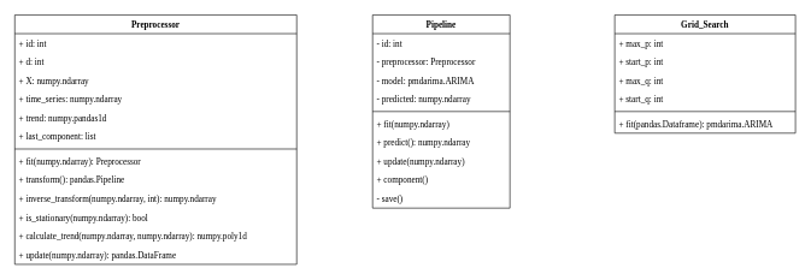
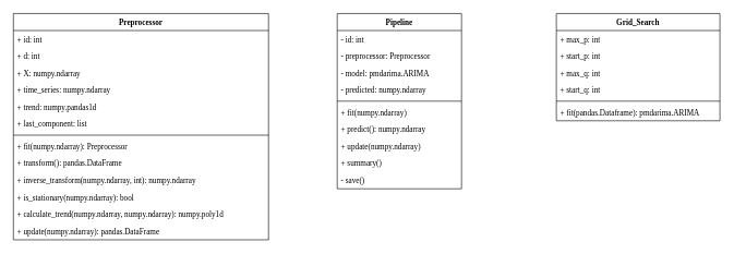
  <mxCell id="0" />
  <mxCell id="1" parent="0" />
  <mxCell id="2" value="Preprocessor" style="swimlane;fontStyle=1;align=center;verticalAlign=top;childLayout=stackLayout;horizontal=1;startSize=26;horizontalStack=0;resizeParent=1;resizeParentMax=0;resizeLast=0;collapsible=1;marginBottom=0;fillColor=#FFFFFF;fontFamily=Ubuntu Mono;" parent="1" vertex="1"><mxGeometry x="20" y="20" width="390" height="346" as="geometry"><mxRectangle x="150" y="96" width="100" height="26" as="alternateBounds" /></mxGeometry></mxCell>
  <mxCell id="3" value="+ id: int" style="text;strokeColor=none;fillColor=none;align=left;verticalAlign=top;spacingLeft=4;spacingRight=4;overflow=hidden;rotatable=0;points=[[0,0.5],[1,0.5]];portConstraint=eastwest;fontFamily=Ubuntu Mono;" parent="2" vertex="1"><mxGeometry y="26" width="390" height="26" as="geometry" /></mxCell>
  <mxCell id="4" value="+ d: int" style="text;strokeColor=none;fillColor=none;align=left;verticalAlign=top;spacingLeft=4;spacingRight=4;overflow=hidden;rotatable=0;points=[[0,0.5],[1,0.5]];portConstraint=eastwest;fontFamily=Ubuntu Mono;" parent="2" vertex="1"><mxGeometry y="52" width="390" height="26" as="geometry" /></mxCell>
  <mxCell id="5" value="+ X: numpy.ndarray" style="text;strokeColor=none;fillColor=none;align=left;verticalAlign=top;spacingLeft=4;spacingRight=4;overflow=hidden;rotatable=0;points=[[0,0.5],[1,0.5]];portConstraint=eastwest;fontFamily=Ubuntu Mono;" parent="2" vertex="1"><mxGeometry y="78" width="390" height="26" as="geometry" /></mxCell>
  <mxCell id="6" value="+ time_series: numpy.ndarray" style="text;strokeColor=none;fillColor=none;align=left;verticalAlign=top;spacingLeft=4;spacingRight=4;overflow=hidden;rotatable=0;points=[[0,0.5],[1,0.5]];portConstraint=eastwest;fontFamily=Ubuntu Mono;" parent="2" vertex="1"><mxGeometry y="104" width="390" height="26" as="geometry" /></mxCell>
  <mxCell id="7" value="+ trend: numpy.pandas1d" style="text;strokeColor=none;fillColor=none;align=left;verticalAlign=top;spacingLeft=4;spacingRight=4;overflow=hidden;rotatable=0;points=[[0,0.5],[1,0.5]];portConstraint=eastwest;fontFamily=Ubuntu Mono;" parent="2" vertex="1"><mxGeometry y="130" width="390" height="26" as="geometry" /></mxCell>
  <mxCell id="8" value="+ last_component: list" style="text;strokeColor=none;fillColor=none;align=left;verticalAlign=top;spacingLeft=4;spacingRight=4;overflow=hidden;rotatable=0;points=[[0,0.5],[1,0.5]];portConstraint=eastwest;fontFamily=Ubuntu Mono;" parent="2" vertex="1"><mxGeometry y="156" width="390" height="26" as="geometry" /></mxCell>
  <mxCell id="9" value="" style="line;strokeWidth=1;fillColor=none;align=left;verticalAlign=middle;spacingTop=-1;spacingLeft=3;spacingRight=3;rotatable=0;labelPosition=right;points=[];portConstraint=eastwest;" parent="2" vertex="1"><mxGeometry y="182" width="390" height="8" as="geometry" /></mxCell>
  <mxCell id="10" value="+ fit(numpy.ndarray): Preprocessor" style="text;strokeColor=none;fillColor=none;align=left;verticalAlign=top;spacingLeft=4;spacingRight=4;overflow=hidden;rotatable=0;points=[[0,0.5],[1,0.5]];portConstraint=eastwest;fontFamily=Ubuntu Mono;" parent="2" vertex="1"><mxGeometry y="190" width="390" height="26" as="geometry" /></mxCell>
- <mxCell id="11" value="+ transform(): pandas.Pipeline" style="text;strokeColor=none;fillColor=none;align=left;verticalAlign=top;spacingLeft=4;spacingRight=4;overflow=hidden;rotatable=0;points=[[0,0.5],[1,0.5]];portConstraint=eastwest;fontFamily=Ubuntu Mono;" parent="2" vertex="1"><mxGeometry y="216" width="390" height="26" as="geometry" /></mxCell>
+ <mxCell id="11" value="+ transform(): pandas.DataFrame" style="text;strokeColor=none;fillColor=none;align=left;verticalAlign=top;spacingLeft=4;spacingRight=4;overflow=hidden;rotatable=0;points=[[0,0.5],[1,0.5]];portConstraint=eastwest;fontFamily=Ubuntu Mono;" parent="2" vertex="1"><mxGeometry y="216" width="390" height="26" as="geometry" /></mxCell>
  <mxCell id="12" value="+ inverse_transform(numpy.ndarray, int): numpy.ndarray" style="text;strokeColor=none;fillColor=none;align=left;verticalAlign=top;spacingLeft=4;spacingRight=4;overflow=hidden;rotatable=0;points=[[0,0.5],[1,0.5]];portConstraint=eastwest;fontFamily=Ubuntu Mono;" parent="2" vertex="1"><mxGeometry y="242" width="390" height="26" as="geometry" /></mxCell>
  <mxCell id="13" value="+ is_stationary(numpy.ndarray): bool" style="text;strokeColor=none;fillColor=none;align=left;verticalAlign=top;spacingLeft=4;spacingRight=4;overflow=hidden;rotatable=0;points=[[0,0.5],[1,0.5]];portConstraint=eastwest;fontFamily=Ubuntu Mono;" parent="2" vertex="1"><mxGeometry y="268" width="390" height="26" as="geometry" /></mxCell>
  <mxCell id="14" value="+ calculate_trend(numpy.ndarray, numpy.ndarray): numpy.poly1d" style="text;strokeColor=none;fillColor=none;align=left;verticalAlign=top;spacingLeft=4;spacingRight=4;overflow=hidden;rotatable=0;points=[[0,0.5],[1,0.5]];portConstraint=eastwest;fontFamily=Ubuntu Mono;" parent="2" vertex="1"><mxGeometry y="294" width="390" height="26" as="geometry" /></mxCell>
  <mxCell id="15" value="+ update(numpy.ndarray): pandas.DataFrame" style="text;strokeColor=none;fillColor=none;align=left;verticalAlign=top;spacingLeft=4;spacingRight=4;overflow=hidden;rotatable=0;points=[[0,0.5],[1,0.5]];portConstraint=eastwest;fontFamily=Ubuntu Mono;" parent="2" vertex="1"><mxGeometry y="320" width="390" height="26" as="geometry" /></mxCell>
  <mxCell id="16" value="Grid_Search" style="swimlane;fontStyle=1;align=center;verticalAlign=top;childLayout=stackLayout;horizontal=1;startSize=26;horizontalStack=0;resizeParent=1;resizeParentMax=0;resizeLast=0;collapsible=1;marginBottom=0;fillColor=#FFFFFF;fontFamily=Ubuntu Mono;" parent="1" vertex="1"><mxGeometry x="850" y="20" width="250" height="164" as="geometry" /></mxCell>
  <mxCell id="17" value="+ max_p: int" style="text;strokeColor=none;fillColor=none;align=left;verticalAlign=top;spacingLeft=4;spacingRight=4;overflow=hidden;rotatable=0;points=[[0,0.5],[1,0.5]];portConstraint=eastwest;fontFamily=Ubuntu Mono;" parent="16" vertex="1"><mxGeometry y="26" width="250" height="26" as="geometry" /></mxCell>
  <mxCell id="18" value="+ start_p: int" style="text;strokeColor=none;fillColor=none;align=left;verticalAlign=top;spacingLeft=4;spacingRight=4;overflow=hidden;rotatable=0;points=[[0,0.5],[1,0.5]];portConstraint=eastwest;fontFamily=Ubuntu Mono;" parent="16" vertex="1"><mxGeometry y="52" width="250" height="26" as="geometry" /></mxCell>
  <mxCell id="19" value="+ max_q: int" style="text;strokeColor=none;fillColor=none;align=left;verticalAlign=top;spacingLeft=4;spacingRight=4;overflow=hidden;rotatable=0;points=[[0,0.5],[1,0.5]];portConstraint=eastwest;fontFamily=Ubuntu Mono;" parent="16" vertex="1"><mxGeometry y="78" width="250" height="26" as="geometry" /></mxCell>
  <mxCell id="20" value="+ start_q: int" style="text;strokeColor=none;fillColor=none;align=left;verticalAlign=top;spacingLeft=4;spacingRight=4;overflow=hidden;rotatable=0;points=[[0,0.5],[1,0.5]];portConstraint=eastwest;fontFamily=Ubuntu Mono;" parent="16" vertex="1"><mxGeometry y="104" width="250" height="26" as="geometry" /></mxCell>
  <mxCell id="21" value="" style="line;strokeWidth=1;fillColor=none;align=left;verticalAlign=middle;spacingTop=-1;spacingLeft=3;spacingRight=3;rotatable=0;labelPosition=right;points=[];portConstraint=eastwest;" parent="16" vertex="1"><mxGeometry y="130" width="250" height="8" as="geometry" /></mxCell>
  <mxCell id="22" value="+ fit(pandas.Dataframe): pmdarima.ARIMA" style="text;strokeColor=none;fillColor=none;align=left;verticalAlign=top;spacingLeft=4;spacingRight=4;overflow=hidden;rotatable=0;points=[[0,0.5],[1,0.5]];portConstraint=eastwest;fontFamily=Ubuntu Mono;" parent="16" vertex="1"><mxGeometry y="138" width="250" height="26" as="geometry" /></mxCell>
  <mxCell id="23" value="Pipeline&#10;" style="swimlane;fontStyle=1;align=center;verticalAlign=top;childLayout=stackLayout;horizontal=1;startSize=26;horizontalStack=0;resizeParent=1;resizeParentMax=0;resizeLast=0;collapsible=1;marginBottom=0;fillColor=#FFFFFF;fontFamily=Ubuntu Mono;" parent="1" vertex="1"><mxGeometry x="515" y="20" width="190" height="268" as="geometry" /></mxCell>
  <mxCell id="24" value="- id: int" style="text;strokeColor=none;fillColor=none;align=left;verticalAlign=top;spacingLeft=4;spacingRight=4;overflow=hidden;rotatable=0;points=[[0,0.5],[1,0.5]];portConstraint=eastwest;fontFamily=Ubuntu Mono;" parent="23" vertex="1"><mxGeometry y="26" width="190" height="26" as="geometry" /></mxCell>
  <mxCell id="25" value="- preprocessor: Preprocessor" style="text;strokeColor=none;fillColor=none;align=left;verticalAlign=top;spacingLeft=4;spacingRight=4;overflow=hidden;rotatable=0;points=[[0,0.5],[1,0.5]];portConstraint=eastwest;fontFamily=Ubuntu Mono;" parent="23" vertex="1"><mxGeometry y="52" width="190" height="26" as="geometry" /></mxCell>
  <mxCell id="26" value="- model: pmdarima.ARIMA" style="text;strokeColor=none;fillColor=none;align=left;verticalAlign=top;spacingLeft=4;spacingRight=4;overflow=hidden;rotatable=0;points=[[0,0.5],[1,0.5]];portConstraint=eastwest;fontFamily=Ubuntu Mono;" parent="23" vertex="1"><mxGeometry y="78" width="190" height="26" as="geometry" /></mxCell>
  <mxCell id="27" value="- predicted: numpy.ndarray" style="text;strokeColor=none;fillColor=none;align=left;verticalAlign=top;spacingLeft=4;spacingRight=4;overflow=hidden;rotatable=0;points=[[0,0.5],[1,0.5]];portConstraint=eastwest;fontFamily=Ubuntu Mono;" parent="23" vertex="1"><mxGeometry y="104" width="190" height="26" as="geometry" /></mxCell>
  <mxCell id="28" value="" style="line;strokeWidth=1;fillColor=none;align=left;verticalAlign=middle;spacingTop=-1;spacingLeft=3;spacingRight=3;rotatable=0;labelPosition=right;points=[];portConstraint=eastwest;" parent="23" vertex="1"><mxGeometry y="130" width="190" height="8" as="geometry" /></mxCell>
  <mxCell id="29" value="+ fit(numpy.ndarray)" style="text;strokeColor=none;fillColor=none;align=left;verticalAlign=top;spacingLeft=4;spacingRight=4;overflow=hidden;rotatable=0;points=[[0,0.5],[1,0.5]];portConstraint=eastwest;fontFamily=Ubuntu Mono;" parent="23" vertex="1"><mxGeometry y="138" width="190" height="26" as="geometry" /></mxCell>
  <mxCell id="30" value="+ predict(): numpy.ndarray" style="text;strokeColor=none;fillColor=none;align=left;verticalAlign=top;spacingLeft=4;spacingRight=4;overflow=hidden;rotatable=0;points=[[0,0.5],[1,0.5]];portConstraint=eastwest;fontFamily=Ubuntu Mono;" parent="23" vertex="1"><mxGeometry y="164" width="190" height="26" as="geometry" /></mxCell>
  <mxCell id="31" value="+ update(numpy.ndarray) " style="text;strokeColor=none;fillColor=none;align=left;verticalAlign=top;spacingLeft=4;spacingRight=4;overflow=hidden;rotatable=0;points=[[0,0.5],[1,0.5]];portConstraint=eastwest;fontFamily=Ubuntu Mono;" parent="23" vertex="1"><mxGeometry y="190" width="190" height="26" as="geometry" /></mxCell>
- <mxCell id="32" value="+ component()" style="text;strokeColor=none;fillColor=none;align=left;verticalAlign=top;spacingLeft=4;spacingRight=4;overflow=hidden;rotatable=0;points=[[0,0.5],[1,0.5]];portConstraint=eastwest;fontFamily=Ubuntu Mono;" parent="23" vertex="1"><mxGeometry y="216" width="190" height="26" as="geometry" /></mxCell>
+ <mxCell id="32" value="+ summary()" style="text;strokeColor=none;fillColor=none;align=left;verticalAlign=top;spacingLeft=4;spacingRight=4;overflow=hidden;rotatable=0;points=[[0,0.5],[1,0.5]];portConstraint=eastwest;fontFamily=Ubuntu Mono;" parent="23" vertex="1"><mxGeometry y="216" width="190" height="26" as="geometry" /></mxCell>
  <mxCell id="33" value="- save()" style="text;strokeColor=none;fillColor=none;align=left;verticalAlign=top;spacingLeft=4;spacingRight=4;overflow=hidden;rotatable=0;points=[[0,0.5],[1,0.5]];portConstraint=eastwest;fontFamily=Ubuntu Mono;" parent="23" vertex="1"><mxGeometry y="242" width="190" height="26" as="geometry" /></mxCell>
